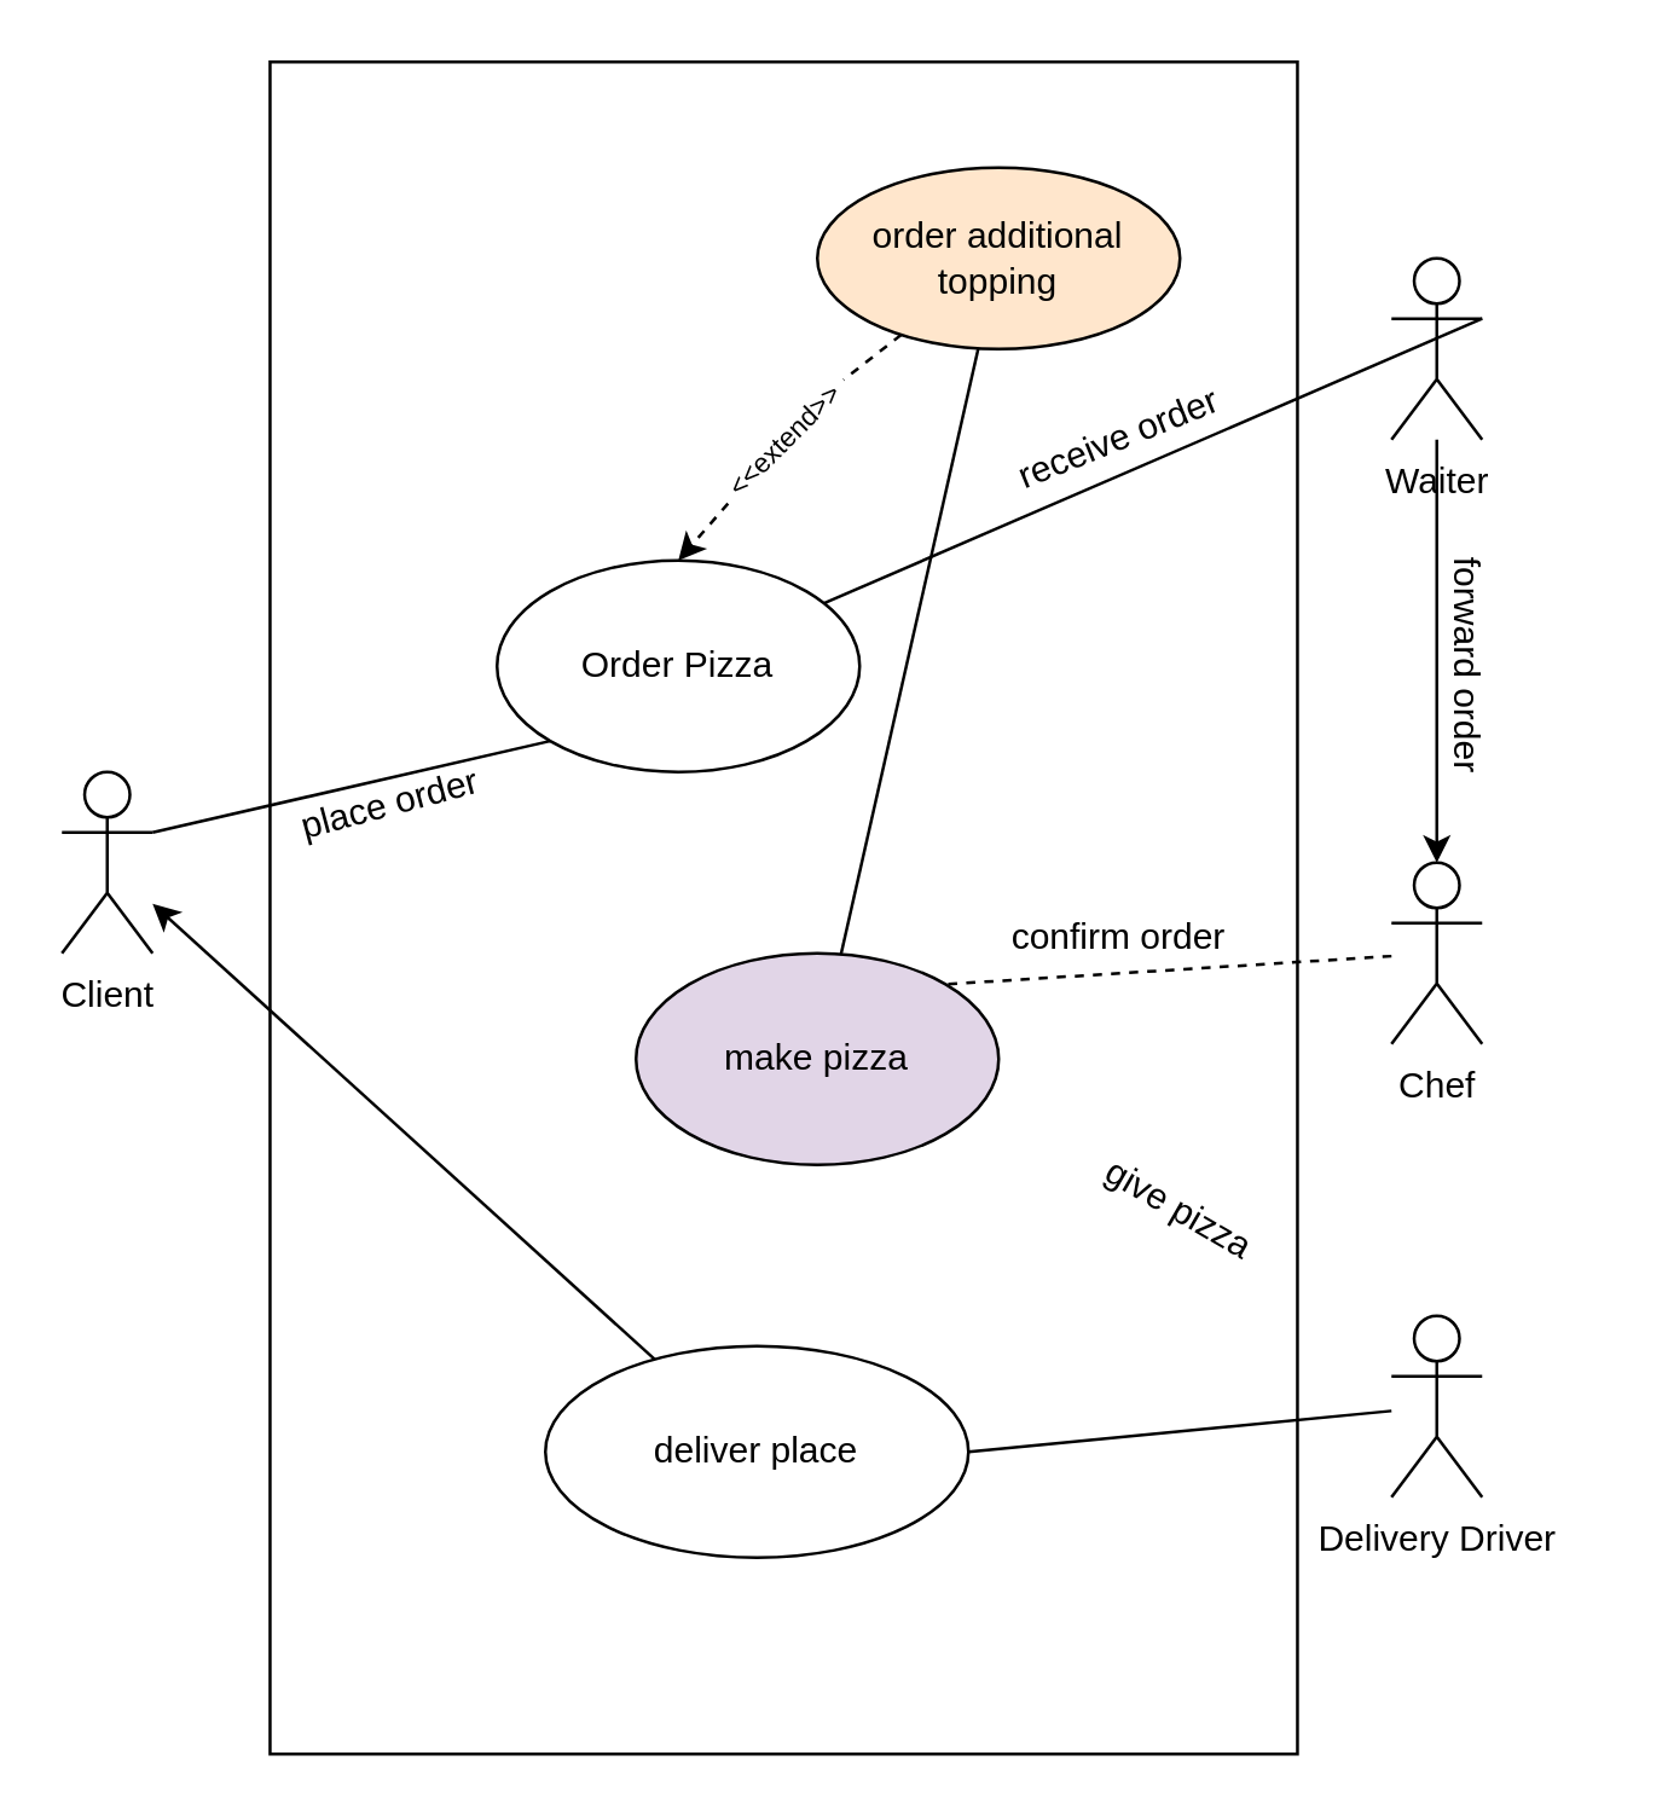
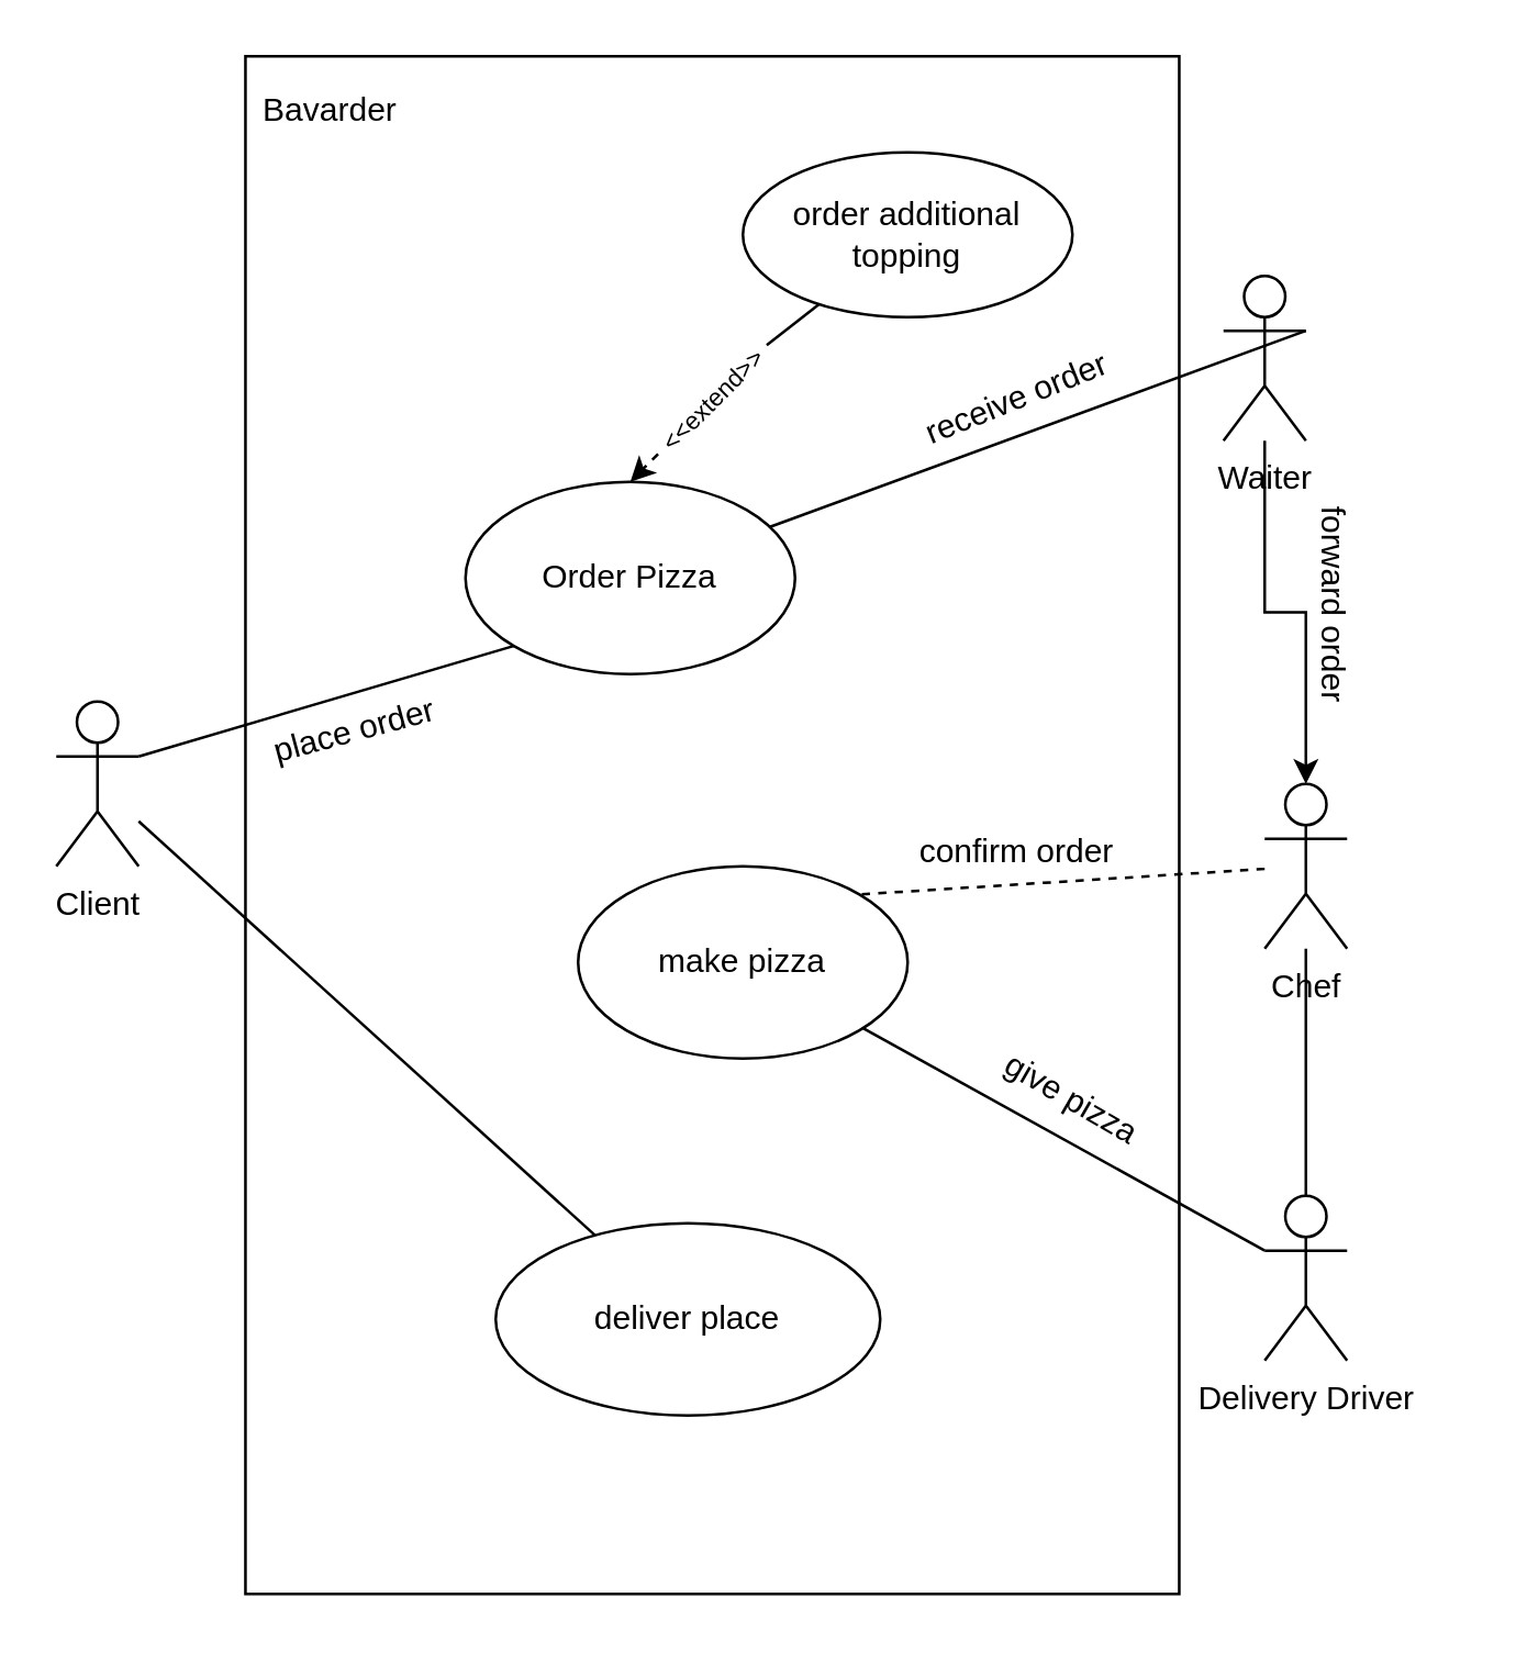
  <mxCell id="0" />
  <mxCell id="1" parent="0" />
  <mxCell id="2" value="" style="rounded=0;whiteSpace=wrap;html=1;" parent="1" vertex="1"><mxGeometry x="88.88" y="20" width="340" height="560" as="geometry" /></mxCell>
+ <mxCell id="3" value="Bavarder" style="text;html=1;strokeColor=none;fillColor=none;align=center;verticalAlign=middle;whiteSpace=wrap;rounded=0;" parent="1" vertex="1"><mxGeometry x="90" y="25" width="60" height="30" as="geometry" /></mxCell>
  <mxCell id="4" style="rounded=0;orthogonalLoop=1;jettySize=auto;html=1;exitX=1;exitY=0.333;exitDx=0;exitDy=0;exitPerimeter=0;entryX=0;entryY=1;entryDx=0;entryDy=0;endArrow=none;endFill=0;" parent="1" source="5" target="7" edge="1"><mxGeometry relative="1" as="geometry" /></mxCell>
  <mxCell id="5" value="Client" style="shape=umlActor;verticalLabelPosition=bottom;verticalAlign=top;html=1;outlineConnect=0;" parent="1" vertex="1"><mxGeometry x="20" y="255" width="30" height="60" as="geometry" /></mxCell>
  <mxCell id="6" style="rounded=0;orthogonalLoop=1;jettySize=auto;html=1;entryX=1;entryY=0.333;entryDx=0;entryDy=0;entryPerimeter=0;endArrow=none;endFill=0;" parent="1" source="7" target="9" edge="1"><mxGeometry relative="1" as="geometry" /></mxCell>
- <mxCell id="7" value="Order Pizza" style="ellipse;whiteSpace=wrap;html=1;" parent="1" vertex="1"><mxGeometry x="164" y="185" width="120" height="70" as="geometry" /></mxCell>
+ <mxCell id="7" value="Order Pizza" style="ellipse;whiteSpace=wrap;html=1;" parent="1" vertex="1"><mxGeometry x="169" y="175" width="120" height="70" as="geometry" /></mxCell>
  <mxCell id="8" style="edgeStyle=orthogonalEdgeStyle;rounded=0;orthogonalLoop=1;jettySize=auto;html=1;entryX=0.5;entryY=0;entryDx=0;entryDy=0;entryPerimeter=0;" edge="1" parent="1" source="9" target="11"><mxGeometry relative="1" as="geometry" /></mxCell>
- <mxCell id="9" value="Waiter&lt;br&gt;" style="shape=umlActor;verticalLabelPosition=bottom;verticalAlign=top;html=1;outlineConnect=0;" parent="1" vertex="1"><mxGeometry x="460" y="85" width="30" height="60" as="geometry" /></mxCell>
+ <mxCell id="9" value="Waiter&lt;br&gt;" style="shape=umlActor;verticalLabelPosition=bottom;verticalAlign=top;html=1;outlineConnect=0;" parent="1" vertex="1"><mxGeometry x="445" y="100" width="30" height="60" as="geometry" /></mxCell>
  <mxCell id="10" style="edgeStyle=none;rounded=0;orthogonalLoop=1;jettySize=auto;html=1;entryX=1;entryY=0;entryDx=0;entryDy=0;endArrow=none;endFill=0;dashed=1;" parent="1" source="11" target="13" edge="1"><mxGeometry relative="1" as="geometry" /></mxCell>
  <mxCell id="11" value="Chef" style="shape=umlActor;verticalLabelPosition=bottom;verticalAlign=top;html=1;outlineConnect=0;" parent="1" vertex="1"><mxGeometry x="460" y="285" width="30" height="60" as="geometry" /></mxCell>
- <mxCell id="12" style="rounded=0;orthogonalLoop=1;jettySize=auto;html=1;endArrow=none;endFill=0;" edge="1" parent="1" source="13" target="18"><mxGeometry relative="1" as="geometry" /></mxCell>
- <mxCell id="13" value="make pizza" style="ellipse;whiteSpace=wrap;html=1;fillColor=#e1d5e7;" parent="1" vertex="1"><mxGeometry x="210" y="315" width="120" height="70" as="geometry" /></mxCell>
+ <mxCell id="12" style="rounded=0;orthogonalLoop=1;jettySize=auto;html=1;entryX=0;entryY=0.333;entryDx=0;entryDy=0;entryPerimeter=0;endArrow=none;endFill=0;" edge="1" parent="1" source="13" target="23"><mxGeometry relative="1" as="geometry" /></mxCell>
+ <mxCell id="13" value="make pizza" style="ellipse;whiteSpace=wrap;html=1;" parent="1" vertex="1"><mxGeometry x="210" y="315" width="120" height="70" as="geometry" /></mxCell>
  <mxCell id="14" value="place order" style="text;html=1;strokeColor=none;fillColor=none;align=center;verticalAlign=middle;whiteSpace=wrap;rounded=0;rotation=-15;" parent="1" vertex="1"><mxGeometry x="88.88" y="256.46" width="80" height="20" as="geometry" /></mxCell>
  <mxCell id="15" value="receive order" style="text;html=1;strokeColor=none;fillColor=none;align=center;verticalAlign=middle;whiteSpace=wrap;rounded=0;rotation=338;" parent="1" vertex="1"><mxGeometry x="330" y="135" width="80" height="20" as="geometry" /></mxCell>
  <mxCell id="16" value="confirm order" style="text;html=1;strokeColor=none;fillColor=none;align=center;verticalAlign=middle;whiteSpace=wrap;rounded=0;rotation=0;" parent="1" vertex="1"><mxGeometry x="330" y="305" width="80" height="10" as="geometry" /></mxCell>
  <mxCell id="17" style="edgeStyle=none;rounded=0;orthogonalLoop=1;jettySize=auto;html=1;entryX=0.5;entryY=0;entryDx=0;entryDy=0;endArrow=classic;endFill=1;dashed=1;startArrow=none;" parent="1" source="19" target="7" edge="1"><mxGeometry relative="1" as="geometry" /></mxCell>
- <mxCell id="18" value="order additional topping" style="ellipse;whiteSpace=wrap;html=1;fillColor=#ffe6cc;" parent="1" vertex="1"><mxGeometry x="270" y="55" width="120" height="60" as="geometry" /></mxCell>
+ <mxCell id="18" value="order additional topping" style="ellipse;whiteSpace=wrap;html=1;" parent="1" vertex="1"><mxGeometry x="270" y="55" width="120" height="60" as="geometry" /></mxCell>
  <mxCell id="19" value="&lt;p style=&quot;line-height: 1.1&quot;&gt;&lt;font style=&quot;font-size: 9px&quot;&gt;&amp;lt;&amp;lt;extend&amp;gt;&amp;gt;&lt;/font&gt;&lt;/p&gt;" style="text;html=1;strokeColor=none;fillColor=none;align=center;verticalAlign=middle;whiteSpace=wrap;rounded=0;rotation=-45;" parent="1" vertex="1"><mxGeometry x="230.88" y="135" width="56" height="20" as="geometry" /></mxCell>
- <mxCell id="20" value="" style="edgeStyle=none;rounded=0;orthogonalLoop=1;jettySize=auto;html=1;entryX=1;entryY=0.5;entryDx=0;entryDy=0;endArrow=none;endFill=1;dashed=1;" parent="1" source="18" target="19" edge="1"><mxGeometry relative="1" as="geometry"><mxPoint x="311.505" y="101.587" as="sourcePoint" /><mxPoint x="224" y="185" as="targetPoint" /></mxGeometry></mxCell>
+ <mxCell id="20" value="" style="edgeStyle=none;rounded=0;orthogonalLoop=1;jettySize=auto;html=1;entryX=1;entryY=0.5;entryDx=0;entryDy=0;endArrow=none;endFill=1;dashed=0;" parent="1" source="18" target="19" edge="1"><mxGeometry relative="1" as="geometry"><mxPoint x="311.505" y="101.587" as="sourcePoint" /><mxPoint x="224" y="185" as="targetPoint" /></mxGeometry></mxCell>
  <mxCell id="21" value="forward order" style="text;html=1;strokeColor=none;fillColor=none;align=center;verticalAlign=middle;whiteSpace=wrap;rounded=0;rotation=90;" vertex="1" parent="1"><mxGeometry x="440" y="205" width="90" height="30" as="geometry" /></mxCell>
- <mxCell id="22" style="edgeStyle=none;rounded=0;orthogonalLoop=1;jettySize=auto;html=1;entryX=1;entryY=0.5;entryDx=0;entryDy=0;endArrow=none;endFill=0;" edge="1" parent="1" source="23" target="25"><mxGeometry relative="1" as="geometry" /></mxCell>
+ <mxCell id="22" style="edgeStyle=none;rounded=0;orthogonalLoop=1;jettySize=auto;html=1;endArrow=none;endFill=0;" edge="1" parent="1" source="23" target="11"><mxGeometry relative="1" as="geometry" /></mxCell>
  <mxCell id="23" value="Delivery Driver" style="shape=umlActor;verticalLabelPosition=bottom;verticalAlign=top;html=1;" vertex="1" parent="1"><mxGeometry x="460" y="435" width="30" height="60" as="geometry" /></mxCell>
- <mxCell id="24" style="edgeStyle=none;rounded=0;orthogonalLoop=1;jettySize=auto;html=1;endArrow=classic;endFill=1;startArrow=none;startFill=0;" edge="1" parent="1" source="25" target="5"><mxGeometry relative="1" as="geometry" /></mxCell>
+ <mxCell id="24" style="edgeStyle=none;rounded=0;orthogonalLoop=1;jettySize=auto;html=1;endArrow=none;endFill=1;startArrow=none;startFill=0;" edge="1" parent="1" source="25" target="5"><mxGeometry relative="1" as="geometry" /></mxCell>
  <mxCell id="25" value="deliver place" style="ellipse;whiteSpace=wrap;html=1;" vertex="1" parent="1"><mxGeometry x="180" y="445" width="140" height="70" as="geometry" /></mxCell>
  <mxCell id="26" value="give pizza" style="text;html=1;strokeColor=none;fillColor=none;align=center;verticalAlign=middle;whiteSpace=wrap;rounded=0;rotation=30;" vertex="1" parent="1"><mxGeometry x="360" y="385" width="60" height="30" as="geometry" /></mxCell>
